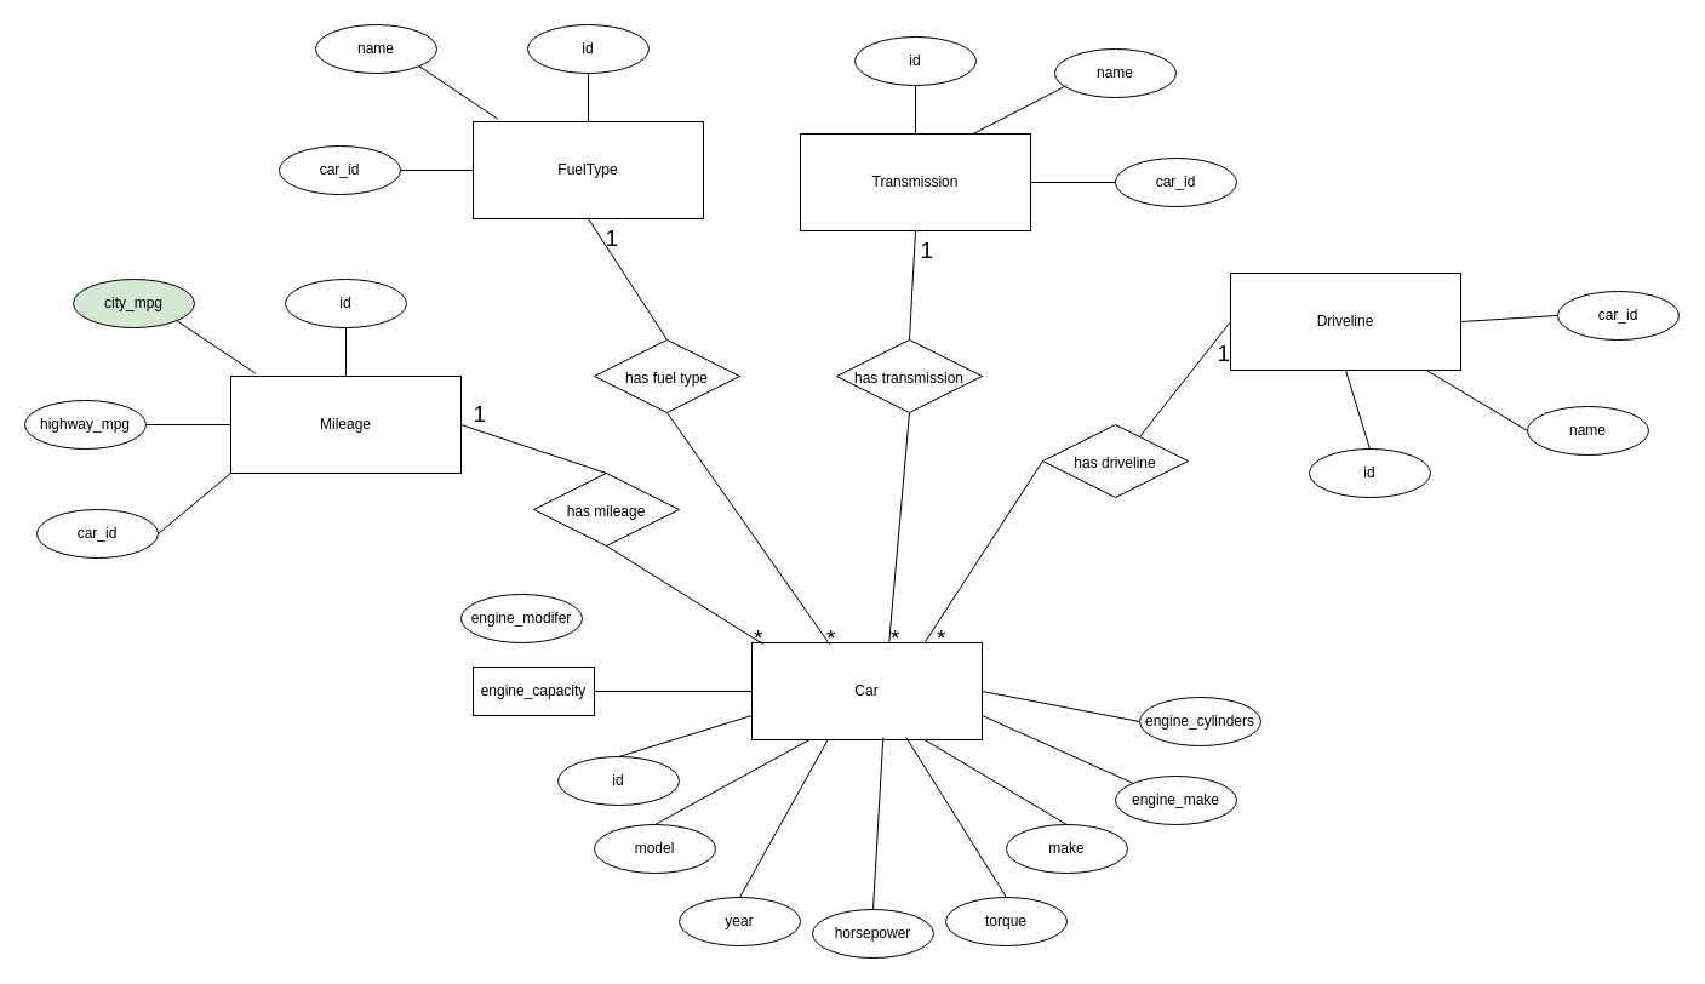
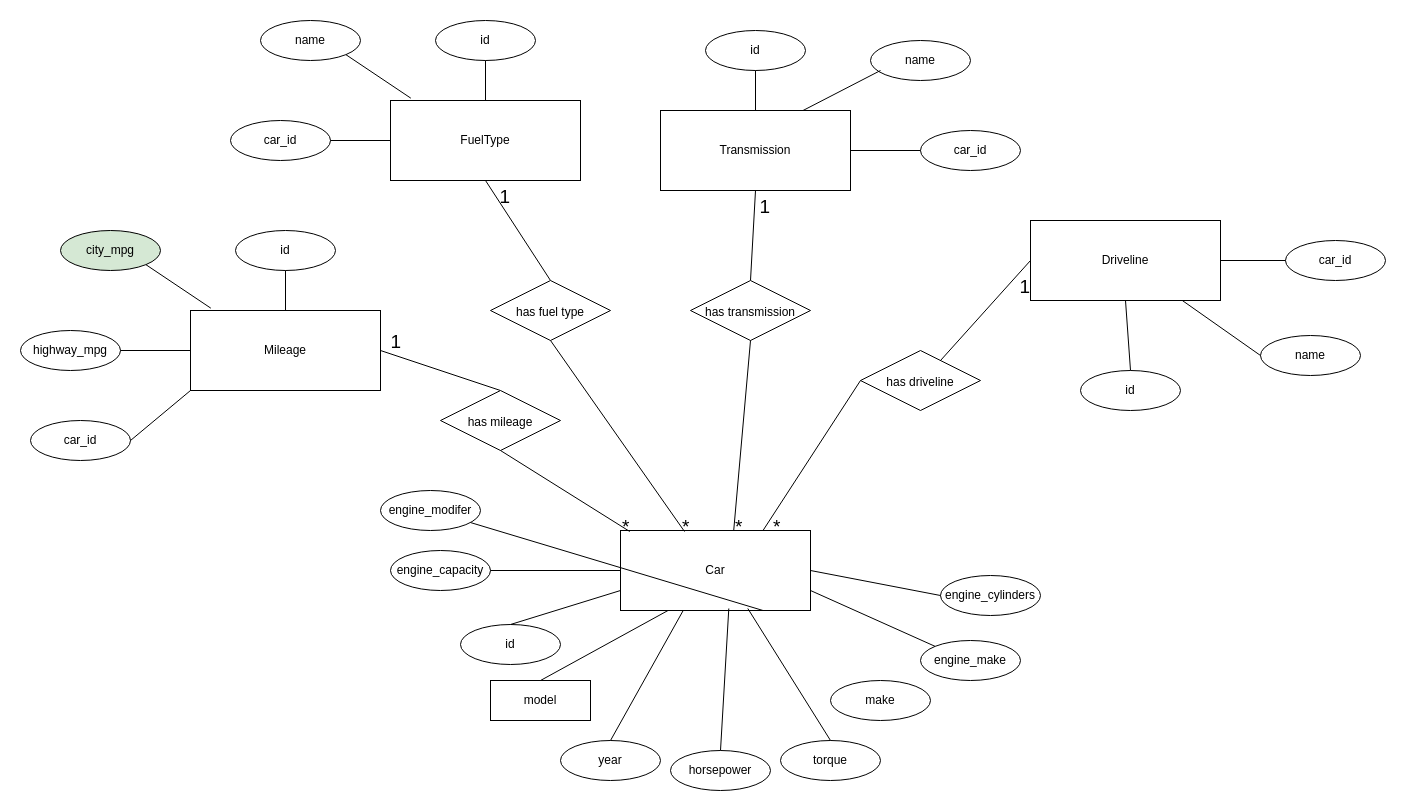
  <mxCell id="0" />
  <mxCell id="1" parent="0" />
  <mxCell id="2" value="Car" style="whiteSpace=wrap;html=1;align=center;" parent="1" vertex="1"><mxGeometry x="620" y="530" width="190" height="80" as="geometry" /></mxCell>
  <mxCell id="3" value="id" style="ellipse;whiteSpace=wrap;html=1;align=center;" parent="1" vertex="1"><mxGeometry x="460" y="624" width="100" height="40" as="geometry" /></mxCell>
  <mxCell id="4" value="" style="endArrow=none;html=1;rounded=0;exitX=0;exitY=0.75;exitDx=0;exitDy=0;entryX=0.5;entryY=0;entryDx=0;entryDy=0;" parent="1" source="2" target="3" edge="1"><mxGeometry relative="1" as="geometry"><mxPoint x="640" y="689.5" as="sourcePoint" /><mxPoint x="800" y="689.5" as="targetPoint" /></mxGeometry></mxCell>
  <mxCell id="5" value="torque" style="ellipse;whiteSpace=wrap;html=1;align=center;" parent="1" vertex="1"><mxGeometry x="780" y="740" width="100" height="40" as="geometry" /></mxCell>
  <mxCell id="6" value="" style="endArrow=none;html=1;rounded=0;entryX=0.5;entryY=0;entryDx=0;entryDy=0;exitX=0.67;exitY=0.975;exitDx=0;exitDy=0;exitPerimeter=0;" parent="1" source="2" target="5" edge="1"><mxGeometry relative="1" as="geometry"><mxPoint x="740" y="670" as="sourcePoint" /><mxPoint x="810" y="699.5" as="targetPoint" /></mxGeometry></mxCell>
  <mxCell id="7" value="horsepower" style="ellipse;whiteSpace=wrap;html=1;align=center;" parent="1" vertex="1"><mxGeometry x="670" y="750" width="100" height="40" as="geometry" /></mxCell>
  <mxCell id="8" value="" style="endArrow=none;html=1;rounded=0;exitX=0.57;exitY=0.975;exitDx=0;exitDy=0;entryX=0.5;entryY=0;entryDx=0;entryDy=0;exitPerimeter=0;" parent="1" source="2" target="7" edge="1"><mxGeometry relative="1" as="geometry"><mxPoint x="690" y="630" as="sourcePoint" /><mxPoint x="820" y="709.5" as="targetPoint" /></mxGeometry></mxCell>
  <mxCell id="9" value="year" style="ellipse;whiteSpace=wrap;html=1;align=center;" parent="1" vertex="1"><mxGeometry x="560" y="740" width="100" height="40" as="geometry" /></mxCell>
  <mxCell id="10" value="" style="endArrow=none;html=1;rounded=0;exitX=0.33;exitY=1;exitDx=0;exitDy=0;entryX=0.5;entryY=0;entryDx=0;entryDy=0;exitPerimeter=0;" parent="1" source="2" target="9" edge="1"><mxGeometry relative="1" as="geometry"><mxPoint x="700" y="640" as="sourcePoint" /><mxPoint x="830" y="719.5" as="targetPoint" /></mxGeometry></mxCell>
- <mxCell id="11" value="model" style="ellipse;whiteSpace=wrap;html=1;align=center;" parent="1" vertex="1"><mxGeometry x="490" y="680" width="100" height="40" as="geometry" /></mxCell>
+ <mxCell id="11" value="model" style="whiteSpace=wrap;html=1;align=center;rounded=0;" parent="1" vertex="1"><mxGeometry x="490" y="680" width="100" height="40" as="geometry" /></mxCell>
  <mxCell id="12" value="" style="endArrow=none;html=1;rounded=0;exitX=0.25;exitY=1;exitDx=0;exitDy=0;entryX=0.5;entryY=0;entryDx=0;entryDy=0;" parent="1" source="2" target="11" edge="1"><mxGeometry relative="1" as="geometry"><mxPoint x="710" y="650" as="sourcePoint" /><mxPoint x="840" y="729.5" as="targetPoint" /></mxGeometry></mxCell>
  <mxCell id="13" value="make" style="ellipse;whiteSpace=wrap;html=1;align=center;" parent="1" vertex="1"><mxGeometry x="830" y="680" width="100" height="40" as="geometry" /></mxCell>
- <mxCell id="14" value="" style="endArrow=none;html=1;rounded=0;exitX=0.75;exitY=1;exitDx=0;exitDy=0;entryX=0.5;entryY=0;entryDx=0;entryDy=0;" parent="1" source="2" target="13" edge="1"><mxGeometry relative="1" as="geometry"><mxPoint x="820" y="604" as="sourcePoint" /><mxPoint x="950" y="683.5" as="targetPoint" /></mxGeometry></mxCell>
+ <mxCell id="14" value="" style="endArrow=none;html=1;rounded=0;exitX=0.75;exitY=1;exitDx=0;exitDy=0;" parent="1" source="2" target="21" edge="1"><mxGeometry relative="1" as="geometry"><mxPoint x="820" y="604" as="sourcePoint" /><mxPoint x="950" y="683.5" as="targetPoint" /></mxGeometry></mxCell>
  <mxCell id="15" value="engine_make" style="ellipse;whiteSpace=wrap;html=1;align=center;" parent="1" vertex="1"><mxGeometry x="920" y="640" width="100" height="40" as="geometry" /></mxCell>
  <mxCell id="16" value="" style="endArrow=none;html=1;rounded=0;exitX=1;exitY=0.75;exitDx=0;exitDy=0;entryX=0;entryY=0;entryDx=0;entryDy=0;" parent="1" source="2" target="15" edge="1"><mxGeometry relative="1" as="geometry"><mxPoint x="760" y="570" as="sourcePoint" /><mxPoint x="1015" y="643.5" as="targetPoint" /></mxGeometry></mxCell>
- <mxCell id="17" value="engine_capacity" style="whiteSpace=wrap;html=1;align=center;rounded=0;" parent="1" vertex="1"><mxGeometry x="390" y="550" width="100" height="40" as="geometry" /></mxCell>
+ <mxCell id="17" value="engine_capacity" style="ellipse;whiteSpace=wrap;html=1;align=center;" parent="1" vertex="1"><mxGeometry x="390" y="550" width="100" height="40" as="geometry" /></mxCell>
  <mxCell id="18" value="" style="endArrow=none;html=1;rounded=0;exitX=0;exitY=0.5;exitDx=0;exitDy=0;entryX=1;entryY=0.5;entryDx=0;entryDy=0;" parent="1" source="2" target="17" edge="1"><mxGeometry relative="1" as="geometry"><mxPoint x="570" y="546" as="sourcePoint" /><mxPoint x="750" y="635.5" as="targetPoint" /></mxGeometry></mxCell>
  <mxCell id="19" value="engine_cylinders" style="ellipse;whiteSpace=wrap;html=1;align=center;" parent="1" vertex="1"><mxGeometry x="940" y="575" width="100" height="40" as="geometry" /></mxCell>
  <mxCell id="20" value="" style="endArrow=none;html=1;rounded=0;exitX=1;exitY=0.5;exitDx=0;exitDy=0;entryX=0;entryY=0.5;entryDx=0;entryDy=0;" parent="1" source="2" target="19" edge="1"><mxGeometry relative="1" as="geometry"><mxPoint x="830" y="525" as="sourcePoint" /><mxPoint x="1035" y="578.5" as="targetPoint" /></mxGeometry></mxCell>
  <mxCell id="21" value="engine_modifer" style="ellipse;whiteSpace=wrap;html=1;align=center;" parent="1" vertex="1"><mxGeometry x="380" y="490" width="100" height="40" as="geometry" /></mxCell>
- <mxCell id="22" value="Driveline" style="whiteSpace=wrap;html=1;align=center;" parent="1" vertex="1"><mxGeometry x="1015" y="225" width="190" height="80" as="geometry" /></mxCell>
+ <mxCell id="22" value="Driveline" style="whiteSpace=wrap;html=1;align=center;" parent="1" vertex="1"><mxGeometry x="1030" y="220" width="190" height="80" as="geometry" /></mxCell>
  <mxCell id="23" value="id" style="ellipse;whiteSpace=wrap;html=1;align=center;" parent="1" vertex="1"><mxGeometry x="1080" y="370" width="100" height="40" as="geometry" /></mxCell>
  <mxCell id="24" value="" style="endArrow=none;html=1;rounded=0;exitX=0.5;exitY=1;exitDx=0;exitDy=0;entryX=0.5;entryY=0;entryDx=0;entryDy=0;" parent="1" source="22" target="23" edge="1"><mxGeometry relative="1" as="geometry"><mxPoint x="910" y="440" as="sourcePoint" /><mxPoint x="1135" y="448.5" as="targetPoint" /></mxGeometry></mxCell>
  <mxCell id="25" value="name" style="ellipse;whiteSpace=wrap;html=1;align=center;" parent="1" vertex="1"><mxGeometry x="1260" y="335" width="100" height="40" as="geometry" /></mxCell>
  <mxCell id="26" value="" style="endArrow=none;html=1;rounded=0;entryX=0;entryY=0.5;entryDx=0;entryDy=0;" parent="1" source="22" target="25" edge="1"><mxGeometry relative="1" as="geometry"><mxPoint x="1130" y="330" as="sourcePoint" /><mxPoint x="1355" y="338.5" as="targetPoint" /></mxGeometry></mxCell>
  <mxCell id="27" value="Transmission" style="whiteSpace=wrap;html=1;align=center;" parent="1" vertex="1"><mxGeometry x="660" y="110" width="190" height="80" as="geometry" /></mxCell>
  <mxCell id="28" value="id" style="ellipse;whiteSpace=wrap;html=1;align=center;" parent="1" vertex="1"><mxGeometry x="705" y="30" width="100" height="40" as="geometry" /></mxCell>
  <mxCell id="29" value="" style="endArrow=none;html=1;rounded=0;exitX=0.5;exitY=0;exitDx=0;exitDy=0;entryX=0.5;entryY=1;entryDx=0;entryDy=0;" parent="1" source="27" target="28" edge="1"><mxGeometry relative="1" as="geometry"><mxPoint x="540" y="330" as="sourcePoint" /><mxPoint x="765" y="338.5" as="targetPoint" /></mxGeometry></mxCell>
  <mxCell id="30" value="name" style="ellipse;whiteSpace=wrap;html=1;align=center;" parent="1" vertex="1"><mxGeometry x="870" y="40" width="100" height="40" as="geometry" /></mxCell>
  <mxCell id="31" value="" style="endArrow=none;html=1;rounded=0;exitX=0.75;exitY=0;exitDx=0;exitDy=0;" parent="1" source="27" edge="1"><mxGeometry relative="1" as="geometry"><mxPoint x="760" y="220" as="sourcePoint" /><mxPoint x="880" y="70" as="targetPoint" /></mxGeometry></mxCell>
  <mxCell id="32" value="FuelType" style="whiteSpace=wrap;html=1;align=center;" parent="1" vertex="1"><mxGeometry x="390" y="100" width="190" height="80" as="geometry" /></mxCell>
  <mxCell id="33" value="id" style="ellipse;whiteSpace=wrap;html=1;align=center;" parent="1" vertex="1"><mxGeometry x="435" y="20" width="100" height="40" as="geometry" /></mxCell>
  <mxCell id="34" value="" style="endArrow=none;html=1;rounded=0;exitX=0.5;exitY=0;exitDx=0;exitDy=0;entryX=0.5;entryY=1;entryDx=0;entryDy=0;" parent="1" source="32" target="33" edge="1"><mxGeometry relative="1" as="geometry"><mxPoint x="270" y="320" as="sourcePoint" /><mxPoint x="495" y="328.5" as="targetPoint" /></mxGeometry></mxCell>
  <mxCell id="35" value="name" style="ellipse;whiteSpace=wrap;html=1;align=center;" parent="1" vertex="1"><mxGeometry x="260" y="20" width="100" height="40" as="geometry" /></mxCell>
  <mxCell id="36" value="" style="endArrow=none;html=1;rounded=0;exitX=0.107;exitY=-0.029;exitDx=0;exitDy=0;exitPerimeter=0;entryX=1;entryY=1;entryDx=0;entryDy=0;" parent="1" source="32" target="35" edge="1"><mxGeometry relative="1" as="geometry"><mxPoint x="490" y="210" as="sourcePoint" /><mxPoint x="610" y="60" as="targetPoint" /></mxGeometry></mxCell>
  <mxCell id="37" value="Mileage" style="whiteSpace=wrap;html=1;align=center;" parent="1" vertex="1"><mxGeometry x="190" y="310" width="190" height="80" as="geometry" /></mxCell>
  <mxCell id="38" value="id" style="ellipse;whiteSpace=wrap;html=1;align=center;" parent="1" vertex="1"><mxGeometry x="235" y="230" width="100" height="40" as="geometry" /></mxCell>
  <mxCell id="39" value="" style="endArrow=none;html=1;rounded=0;exitX=0.5;exitY=0;exitDx=0;exitDy=0;entryX=0.5;entryY=1;entryDx=0;entryDy=0;" parent="1" source="37" target="38" edge="1"><mxGeometry relative="1" as="geometry"><mxPoint x="70" y="530" as="sourcePoint" /><mxPoint x="295" y="538.5" as="targetPoint" /></mxGeometry></mxCell>
  <mxCell id="40" value="city_mpg" style="ellipse;whiteSpace=wrap;html=1;align=center;fillColor=#d5e8d4;" parent="1" vertex="1"><mxGeometry x="60" y="230" width="100" height="40" as="geometry" /></mxCell>
  <mxCell id="41" value="" style="endArrow=none;html=1;rounded=0;exitX=0.107;exitY=-0.029;exitDx=0;exitDy=0;exitPerimeter=0;entryX=1;entryY=1;entryDx=0;entryDy=0;" parent="1" source="37" target="40" edge="1"><mxGeometry relative="1" as="geometry"><mxPoint x="290" y="420" as="sourcePoint" /><mxPoint x="410" y="270" as="targetPoint" /></mxGeometry></mxCell>
  <mxCell id="42" value="highway_mpg" style="ellipse;whiteSpace=wrap;html=1;align=center;" parent="1" vertex="1"><mxGeometry x="20" y="330" width="100" height="40" as="geometry" /></mxCell>
  <mxCell id="43" value="" style="endArrow=none;html=1;rounded=0;exitX=0;exitY=0.5;exitDx=0;exitDy=0;entryX=1;entryY=0.5;entryDx=0;entryDy=0;" parent="1" source="37" target="42" edge="1"><mxGeometry relative="1" as="geometry"><mxPoint x="170.33" y="397.68" as="sourcePoint" /><mxPoint x="370" y="360" as="targetPoint" /></mxGeometry></mxCell>
  <mxCell id="44" value="" style="endArrow=none;html=1;rounded=0;exitX=0.75;exitY=0;exitDx=0;exitDy=0;entryX=0;entryY=0.5;entryDx=0;entryDy=0;startArrow=none;" parent="1" source="52" target="22" edge="1"><mxGeometry relative="1" as="geometry"><mxPoint x="650" y="420" as="sourcePoint" /><mxPoint x="810" y="420" as="targetPoint" /></mxGeometry></mxCell>
  <mxCell id="45" value="&lt;font style=&quot;font-size: 19px&quot;&gt;1&lt;/font&gt;" style="resizable=0;html=1;align=right;verticalAlign=bottom;" parent="44" connectable="0" vertex="1"><mxGeometry x="1" relative="1" as="geometry"><mxPoint y="40" as="offset" /></mxGeometry></mxCell>
  <mxCell id="46" value="" style="endArrow=none;html=1;rounded=0;exitX=0.5;exitY=0;exitDx=0;exitDy=0;entryX=0.5;entryY=1;entryDx=0;entryDy=0;startArrow=none;" parent="1" source="55" target="27" edge="1"><mxGeometry relative="1" as="geometry"><mxPoint x="662.5" y="525" as="sourcePoint" /><mxPoint x="930" y="255" as="targetPoint" /></mxGeometry></mxCell>
  <mxCell id="47" value="&lt;font style=&quot;font-size: 19px&quot;&gt;1&lt;/font&gt;" style="resizable=0;html=1;align=right;verticalAlign=bottom;" parent="46" connectable="0" vertex="1"><mxGeometry x="1" relative="1" as="geometry"><mxPoint x="15" y="30" as="offset" /></mxGeometry></mxCell>
  <mxCell id="48" value="" style="endArrow=none;html=1;rounded=0;exitX=0.5;exitY=0;exitDx=0;exitDy=0;entryX=0.5;entryY=1;entryDx=0;entryDy=0;startArrow=none;" parent="1" source="58" target="32" edge="1"><mxGeometry relative="1" as="geometry"><mxPoint x="610" y="509.68" as="sourcePoint" /><mxPoint x="631.76" as="targetPoint" y="170" /></mxGeometry></mxCell>
  <mxCell id="49" value="&lt;font style=&quot;font-size: 19px&quot;&gt;1&lt;/font&gt;" style="resizable=0;html=1;align=right;verticalAlign=bottom;" parent="48" connectable="0" vertex="1"><mxGeometry x="1" relative="1" as="geometry"><mxPoint x="25" y="30" as="offset" /></mxGeometry></mxCell>
  <mxCell id="50" value="" style="endArrow=none;html=1;rounded=0;exitX=0.5;exitY=0;exitDx=0;exitDy=0;entryX=1;entryY=0.5;entryDx=0;entryDy=0;startArrow=none;" parent="1" source="61" target="37" edge="1"><mxGeometry relative="1" as="geometry"><mxPoint x="579.03" y="541.04" as="sourcePoint" /><mxPoint x="380" y="190" as="targetPoint" /></mxGeometry></mxCell>
  <mxCell id="51" value="&lt;font style=&quot;font-size: 19px&quot;&gt;1&lt;/font&gt;" style="resizable=0;html=1;align=right;verticalAlign=bottom;" parent="50" connectable="0" vertex="1"><mxGeometry x="1" relative="1" as="geometry"><mxPoint x="21" y="5" as="offset" /></mxGeometry></mxCell>
  <mxCell id="52" value="&lt;font style=&quot;font-size: 12px&quot;&gt;has driveline&lt;/font&gt;" style="shape=rhombus;perimeter=rhombusPerimeter;whiteSpace=wrap;html=1;align=center;fontSize=19;" parent="1" vertex="1"><mxGeometry x="860" y="350" width="120" height="60" as="geometry" /></mxCell>
  <mxCell id="53" value="" style="endArrow=none;html=1;rounded=0;exitX=0.75;exitY=0;exitDx=0;exitDy=0;entryX=0;entryY=0.5;entryDx=0;entryDy=0;" parent="1" source="2" target="52" edge="1"><mxGeometry relative="1" as="geometry"><mxPoint x="762.5" y="530" as="sourcePoint" /><mxPoint x="1030" y="260" as="targetPoint" /></mxGeometry></mxCell>
  <mxCell id="54" value="&lt;font style=&quot;font-size: 19px&quot;&gt;*&lt;/font&gt;" style="resizable=0;html=1;align=left;verticalAlign=bottom;" parent="53" connectable="0" vertex="1"><mxGeometry x="-1" relative="1" as="geometry"><mxPoint x="8" y="10" as="offset" /></mxGeometry></mxCell>
  <mxCell id="55" value="&lt;font style=&quot;font-size: 12px&quot;&gt;has transmission&lt;/font&gt;" style="shape=rhombus;perimeter=rhombusPerimeter;whiteSpace=wrap;html=1;align=center;fontSize=19;" parent="1" vertex="1"><mxGeometry x="690" y="280" width="120" height="60" as="geometry" /></mxCell>
  <mxCell id="56" value="" style="endArrow=none;html=1;rounded=0;exitX=0.596;exitY=-0.004;exitDx=0;exitDy=0;entryX=0.5;entryY=1;entryDx=0;entryDy=0;exitPerimeter=0;" parent="1" source="2" target="55" edge="1"><mxGeometry relative="1" as="geometry"><mxPoint x="733.24" y="529.68" as="sourcePoint" /><mxPoint x="755" y="190" as="targetPoint" /></mxGeometry></mxCell>
  <mxCell id="57" value="&lt;font style=&quot;font-size: 19px&quot;&gt;*&lt;/font&gt;" style="resizable=0;html=1;align=left;verticalAlign=bottom;" parent="56" connectable="0" vertex="1"><mxGeometry x="-1" relative="1" as="geometry"><mxPoint y="10" as="offset" /></mxGeometry></mxCell>
  <mxCell id="58" value="&lt;font style=&quot;font-size: 12px&quot;&gt;has fuel type&lt;/font&gt;" style="shape=rhombus;perimeter=rhombusPerimeter;whiteSpace=wrap;html=1;align=center;fontSize=19;" parent="1" vertex="1"><mxGeometry x="490" y="280" width="120" height="60" as="geometry" /></mxCell>
  <mxCell id="59" value="" style="endArrow=none;html=1;rounded=0;exitX=0.337;exitY=0.013;exitDx=0;exitDy=0;entryX=0.5;entryY=1;entryDx=0;entryDy=0;exitPerimeter=0;" parent="1" source="2" target="58" edge="1"><mxGeometry relative="1" as="geometry"><mxPoint x="684.03" y="531.04" as="sourcePoint" /><mxPoint x="485" y="180" as="targetPoint" /></mxGeometry></mxCell>
  <mxCell id="60" value="&lt;font style=&quot;font-size: 19px&quot;&gt;*&lt;/font&gt;" style="resizable=0;html=1;align=left;verticalAlign=bottom;" parent="59" connectable="0" vertex="1"><mxGeometry x="-1" relative="1" as="geometry"><mxPoint x="-4" y="9" as="offset" /></mxGeometry></mxCell>
  <mxCell id="61" value="&lt;font style=&quot;font-size: 12px&quot;&gt;has mileage&lt;/font&gt;" style="shape=rhombus;perimeter=rhombusPerimeter;whiteSpace=wrap;html=1;align=center;fontSize=19;" parent="1" vertex="1"><mxGeometry x="440" y="390" width="120" height="60" as="geometry" /></mxCell>
  <mxCell id="62" value="" style="endArrow=none;html=1;rounded=0;exitX=0.049;exitY=0.013;exitDx=0;exitDy=0;entryX=0.5;entryY=1;entryDx=0;entryDy=0;exitPerimeter=0;" parent="1" source="2" target="61" edge="1"><mxGeometry relative="1" as="geometry"><mxPoint x="629.31" y="531.04" as="sourcePoint" /><mxPoint x="380" y="350" as="targetPoint" /></mxGeometry></mxCell>
  <mxCell id="63" value="&lt;font style=&quot;font-size: 19px&quot;&gt;*&lt;/font&gt;" style="resizable=0;html=1;align=left;verticalAlign=bottom;" parent="62" connectable="0" vertex="1"><mxGeometry x="-1" relative="1" as="geometry"><mxPoint x="-9" y="9" as="offset" /></mxGeometry></mxCell>
  <mxCell id="64" value="car_id" style="ellipse;whiteSpace=wrap;html=1;align=center;" vertex="1" parent="1"><mxGeometry x="30" y="420" width="100" height="40" as="geometry" /></mxCell>
  <mxCell id="65" value="" style="endArrow=none;html=1;rounded=0;exitX=0;exitY=1;exitDx=0;exitDy=0;entryX=1;entryY=0.5;entryDx=0;entryDy=0;" edge="1" target="64" parent="1" source="37"><mxGeometry relative="1" as="geometry"><mxPoint x="200" y="440" as="sourcePoint" /><mxPoint x="380" y="450" as="targetPoint" /></mxGeometry></mxCell>
  <mxCell id="66" value="car_id" style="ellipse;whiteSpace=wrap;html=1;align=center;" vertex="1" parent="1"><mxGeometry x="230" y="120" width="100" height="40" as="geometry" /></mxCell>
  <mxCell id="67" value="" style="endArrow=none;html=1;rounded=0;entryX=1;entryY=0.5;entryDx=0;entryDy=0;exitX=0;exitY=0.5;exitDx=0;exitDy=0;" edge="1" target="66" parent="1" source="32"><mxGeometry relative="1" as="geometry"><mxPoint x="370" y="150" as="sourcePoint" /><mxPoint x="580" y="150" as="targetPoint" /></mxGeometry></mxCell>
  <mxCell id="68" value="car_id" style="ellipse;whiteSpace=wrap;html=1;align=center;" vertex="1" parent="1"><mxGeometry x="920" y="130" width="100" height="40" as="geometry" /></mxCell>
  <mxCell id="69" value="" style="endArrow=none;html=1;rounded=0;exitX=1;exitY=0.5;exitDx=0;exitDy=0;entryX=0;entryY=0.5;entryDx=0;entryDy=0;" edge="1" target="68" parent="1" source="27"><mxGeometry relative="1" as="geometry"><mxPoint x="1080" y="150" as="sourcePoint" /><mxPoint x="1050" y="160" as="targetPoint" /></mxGeometry></mxCell>
  <mxCell id="70" value="car_id" style="ellipse;whiteSpace=wrap;html=1;align=center;" vertex="1" parent="1"><mxGeometry x="1285" y="240" width="100" height="40" as="geometry" /></mxCell>
  <mxCell id="71" value="" style="endArrow=none;html=1;rounded=0;exitX=1;exitY=0.5;exitDx=0;exitDy=0;entryX=0;entryY=0.5;entryDx=0;entryDy=0;" edge="1" target="70" parent="1" source="22"><mxGeometry relative="1" as="geometry"><mxPoint x="1210" y="250" as="sourcePoint" /><mxPoint x="1415" y="270" as="targetPoint" /></mxGeometry></mxCell>
